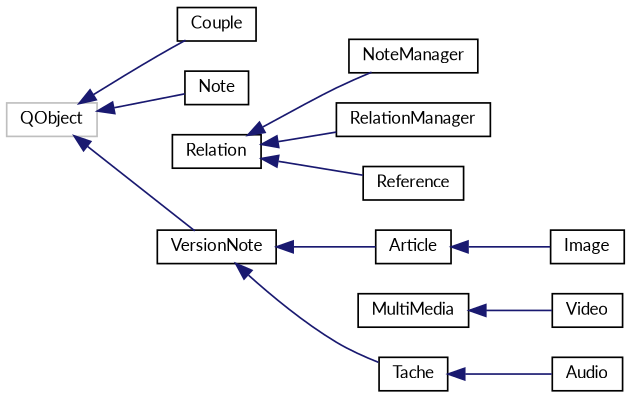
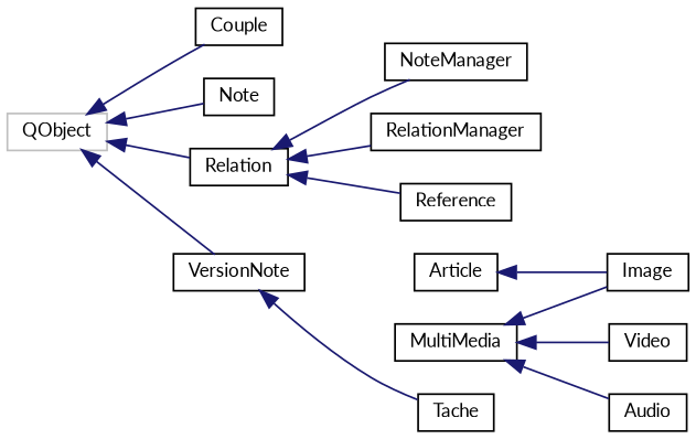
  digraph {
    fontname=Lato
    rankdir=LR
    node [color=black fillcolor=white fontname=Lato fontsize=10 shape=record style=filled]
    edge [color=midnightblue dir=back fontname=Lato fontsize=10 labelfontname=Helvetica labelfontsize=10 style=solid]
    n1 [color=grey75 height=0.2 label=QObject width=0.4]
    n2 [height=0.2 label=Couple width=0.4]
    n3 [height=0.2 label=Note width=0.4]
    n4 [height=0.2 label=Relation width=0.4]
    n5 [height=0.2 label=VersionNote width=0.4]
    n6 [height=0.2 label=NoteManager width=0.4]
    n7 [height=0.2 label=RelationManager width=0.4]
    n8 [height=0.2 label=Reference width=0.4]
    n9 [height=0.2 label=Article width=0.4]
    n10 [height=0.2 label=Tache width=0.4]
    n11 [height=0.2 label=Image width=0.4]
    n12 [height=0.2 label=MultiMedia width=0.4]
    n13 [height=0.2 label=Audio width=0.4]
    n14 [height=0.2 label=Video width=0.4]
    n1 -> n2
    n1 -> n3
+   n1 -> n4
    n1 -> n5
    n4 -> n6
    n4 -> n7
    n4 -> n8
-   n5 -> n9
    n5 -> n10
    n9 -> n11
-   n10 -> n13
+   n12 -> n11
+   n12 -> n13
    n12 -> n14
  }
